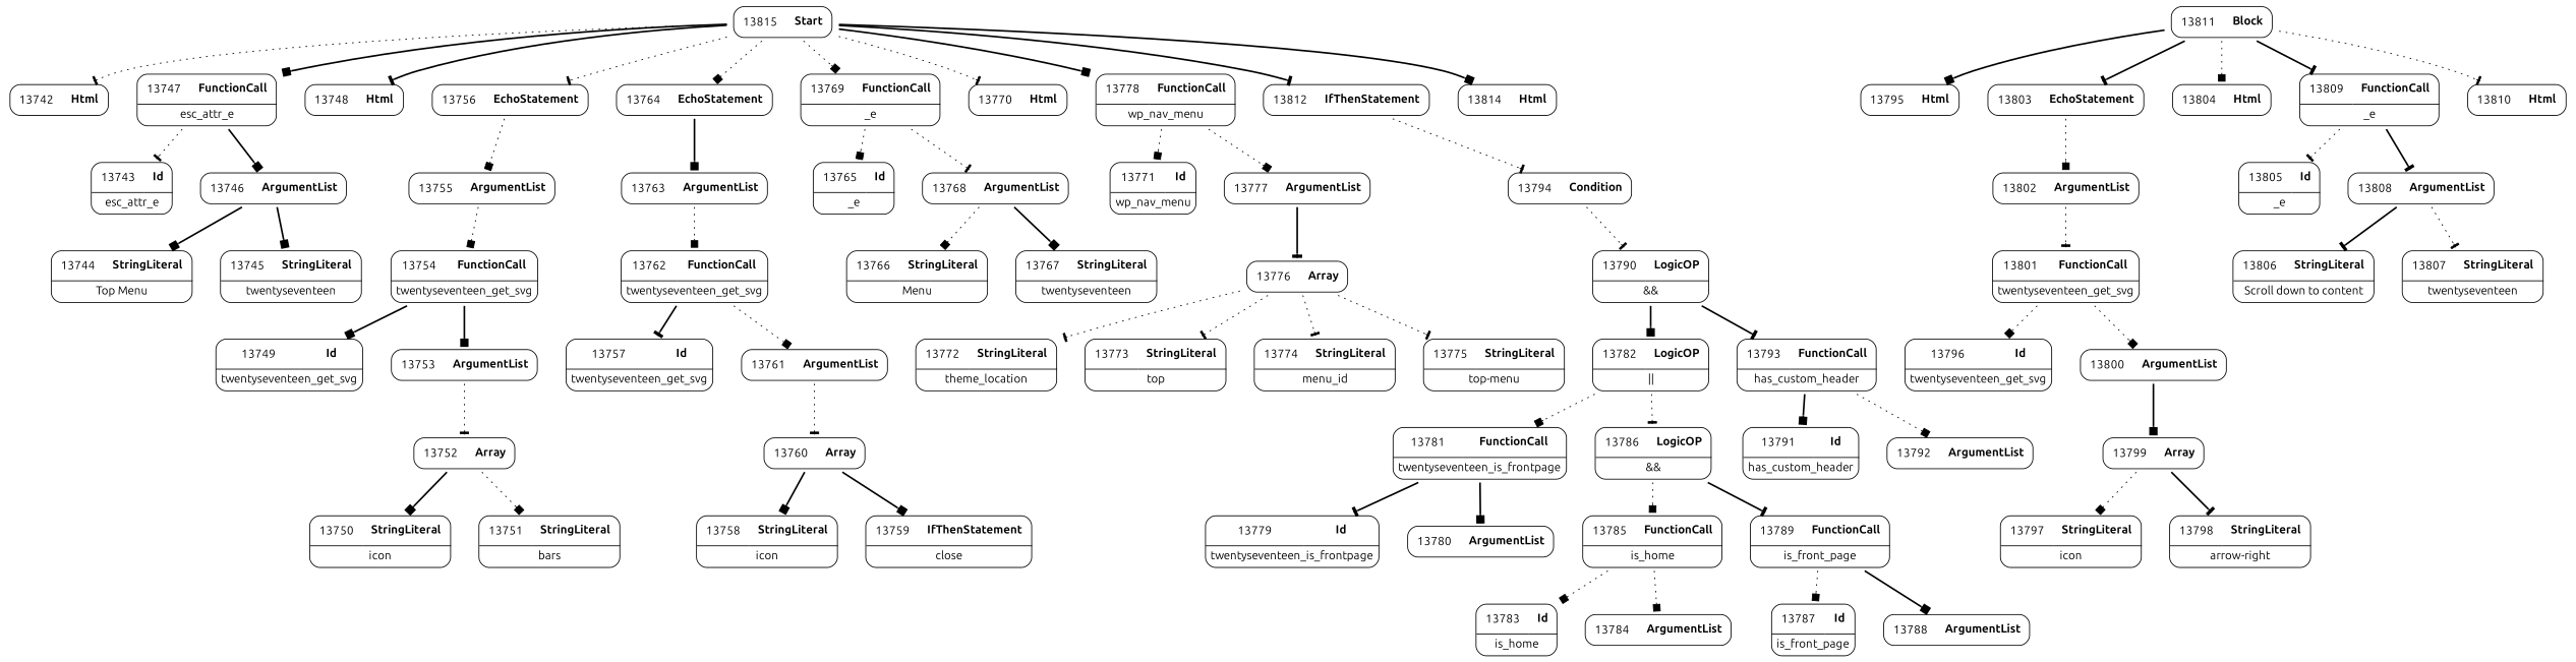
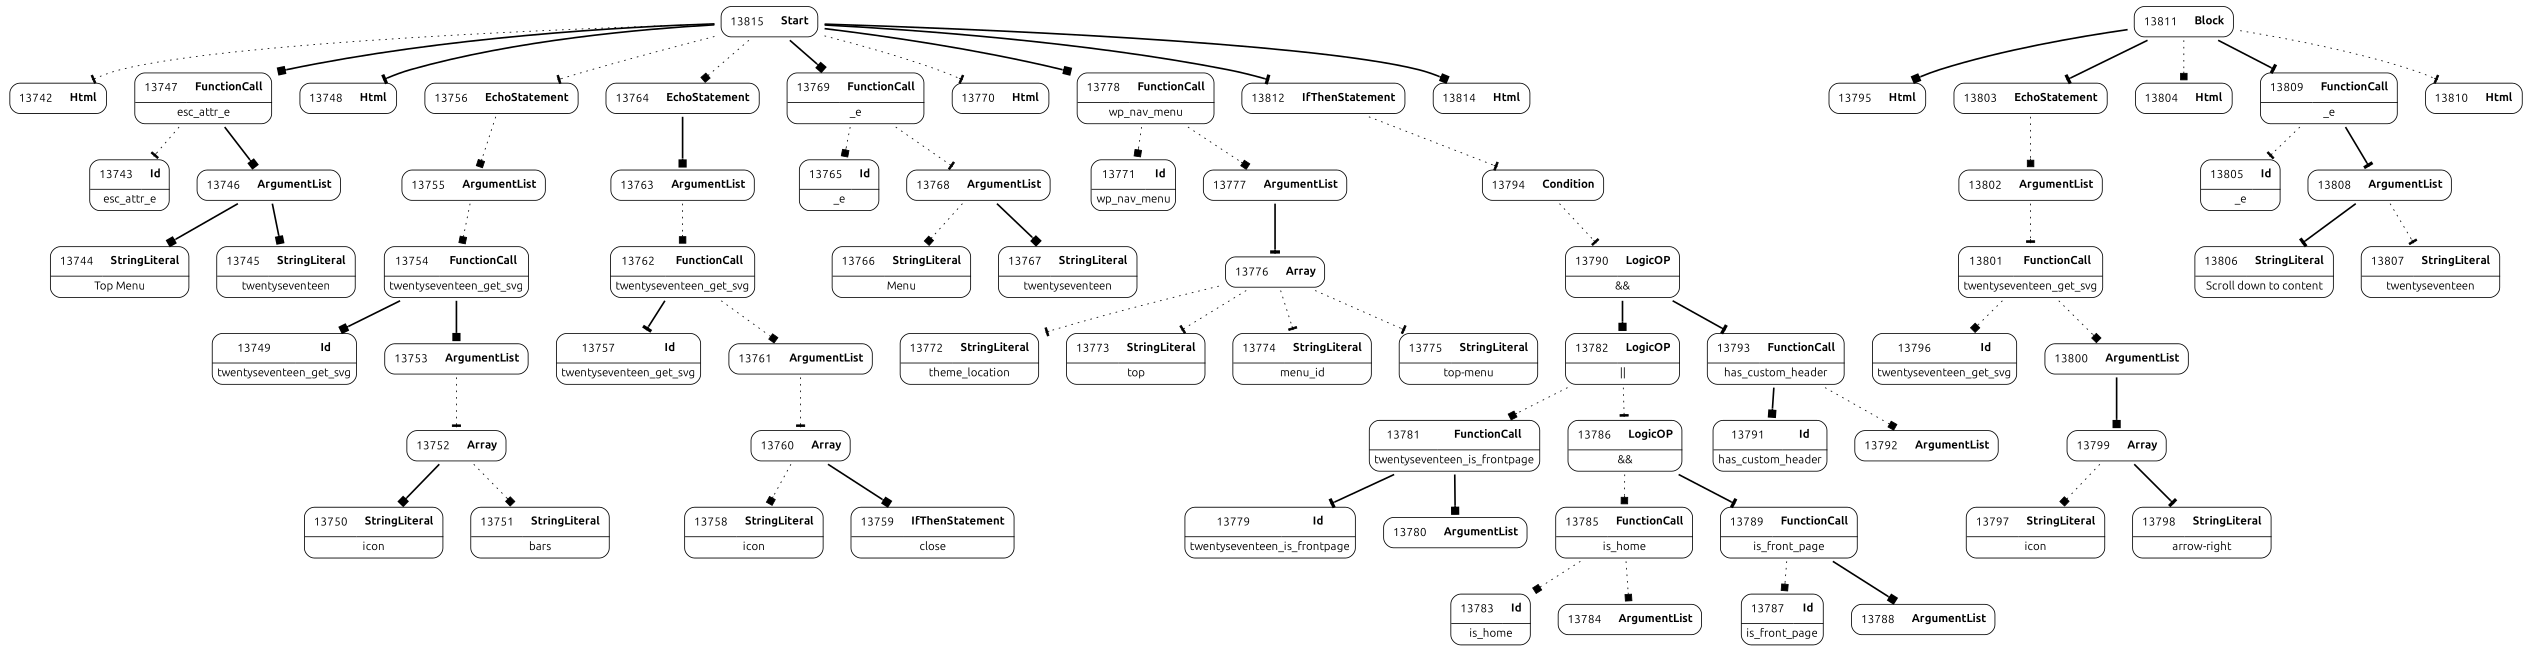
  digraph {
    fontname=Ubuntu
    node [fontname=Ubuntu shape=none]
    edge [arrowhead=box fontname=Ubuntu style=dotted weight=2]
    n1 [label=<<TABLE border='1' cellspacing='0' cellpadding='10' style='rounded' ><TR><TD border='0'>13742</TD><TD border='0'><B>Html</B></TD></TR></TABLE>>]
    n2 [label=<<TABLE border='1' cellspacing='0' cellpadding='10' style='rounded' ><TR><TD border='0'>13743</TD><TD border='0'><B>Id</B></TD></TR><HR/><TR><TD border='0' cellpadding='5' colspan='2'>esc_attr_e</TD></TR></TABLE>>]
    n3 [label=<<TABLE border='1' cellspacing='0' cellpadding='10' style='rounded' ><TR><TD border='0'>13744</TD><TD border='0'><B>StringLiteral</B></TD></TR><HR/><TR><TD border='0' cellpadding='5' colspan='2'>Top Menu</TD></TR></TABLE>>]
    n4 [label=<<TABLE border='1' cellspacing='0' cellpadding='10' style='rounded' ><TR><TD border='0'>13745</TD><TD border='0'><B>StringLiteral</B></TD></TR><HR/><TR><TD border='0' cellpadding='5' colspan='2'>twentyseventeen</TD></TR></TABLE>>]
    n5 [label=<<TABLE border='1' cellspacing='0' cellpadding='10' style='rounded' ><TR><TD border='0'>13746</TD><TD border='0'><B>ArgumentList</B></TD></TR></TABLE>>]
    n6 [label=<<TABLE border='1' cellspacing='0' cellpadding='10' style='rounded' ><TR><TD border='0'>13747</TD><TD border='0'><B>FunctionCall</B></TD></TR><HR/><TR><TD border='0' cellpadding='5' colspan='2'>esc_attr_e</TD></TR></TABLE>>]
    n7 [label=<<TABLE border='1' cellspacing='0' cellpadding='10' style='rounded' ><TR><TD border='0'>13748</TD><TD border='0'><B>Html</B></TD></TR></TABLE>>]
    n8 [label=<<TABLE border='1' cellspacing='0' cellpadding='10' style='rounded' ><TR><TD border='0'>13749</TD><TD border='0'><B>Id</B></TD></TR><HR/><TR><TD border='0' cellpadding='5' colspan='2'>twentyseventeen_get_svg</TD></TR></TABLE>>]
    n9 [label=<<TABLE border='1' cellspacing='0' cellpadding='10' style='rounded' ><TR><TD border='0'>13750</TD><TD border='0'><B>StringLiteral</B></TD></TR><HR/><TR><TD border='0' cellpadding='5' colspan='2'>icon</TD></TR></TABLE>>]
    n10 [label=<<TABLE border='1' cellspacing='0' cellpadding='10' style='rounded' ><TR><TD border='0'>13751</TD><TD border='0'><B>StringLiteral</B></TD></TR><HR/><TR><TD border='0' cellpadding='5' colspan='2'>bars</TD></TR></TABLE>>]
    n11 [label=<<TABLE border='1' cellspacing='0' cellpadding='10' style='rounded' ><TR><TD border='0'>13752</TD><TD border='0'><B>Array</B></TD></TR></TABLE>>]
    n12 [label=<<TABLE border='1' cellspacing='0' cellpadding='10' style='rounded' ><TR><TD border='0'>13753</TD><TD border='0'><B>ArgumentList</B></TD></TR></TABLE>>]
    n13 [label=<<TABLE border='1' cellspacing='0' cellpadding='10' style='rounded' ><TR><TD border='0'>13754</TD><TD border='0'><B>FunctionCall</B></TD></TR><HR/><TR><TD border='0' cellpadding='5' colspan='2'>twentyseventeen_get_svg</TD></TR></TABLE>>]
    n14 [label=<<TABLE border='1' cellspacing='0' cellpadding='10' style='rounded' ><TR><TD border='0'>13755</TD><TD border='0'><B>ArgumentList</B></TD></TR></TABLE>>]
    n15 [label=<<TABLE border='1' cellspacing='0' cellpadding='10' style='rounded' ><TR><TD border='0'>13756</TD><TD border='0'><B>EchoStatement</B></TD></TR></TABLE>>]
    n16 [label=<<TABLE border='1' cellspacing='0' cellpadding='10' style='rounded' ><TR><TD border='0'>13757</TD><TD border='0'><B>Id</B></TD></TR><HR/><TR><TD border='0' cellpadding='5' colspan='2'>twentyseventeen_get_svg</TD></TR></TABLE>>]
    n17 [label=<<TABLE border='1' cellspacing='0' cellpadding='10' style='rounded' ><TR><TD border='0'>13758</TD><TD border='0'><B>StringLiteral</B></TD></TR><HR/><TR><TD border='0' cellpadding='5' colspan='2'>icon</TD></TR></TABLE>>]
    n18 [label=<<TABLE border='1' cellspacing='0' cellpadding='10' style='rounded' ><TR><TD border='0'>13759</TD><TD border='0'><B>IfThenStatement</B></TD></TR><HR/><TR><TD border='0' cellpadding='5' colspan='2'>close</TD></TR></TABLE>>]
    n19 [label=<<TABLE border='1' cellspacing='0' cellpadding='10' style='rounded' ><TR><TD border='0'>13760</TD><TD border='0'><B>Array</B></TD></TR></TABLE>>]
    n20 [label=<<TABLE border='1' cellspacing='0' cellpadding='10' style='rounded' ><TR><TD border='0'>13761</TD><TD border='0'><B>ArgumentList</B></TD></TR></TABLE>>]
    n21 [label=<<TABLE border='1' cellspacing='0' cellpadding='10' style='rounded' ><TR><TD border='0'>13762</TD><TD border='0'><B>FunctionCall</B></TD></TR><HR/><TR><TD border='0' cellpadding='5' colspan='2'>twentyseventeen_get_svg</TD></TR></TABLE>>]
    n22 [label=<<TABLE border='1' cellspacing='0' cellpadding='10' style='rounded' ><TR><TD border='0'>13763</TD><TD border='0'><B>ArgumentList</B></TD></TR></TABLE>>]
    n23 [label=<<TABLE border='1' cellspacing='0' cellpadding='10' style='rounded' ><TR><TD border='0'>13764</TD><TD border='0'><B>EchoStatement</B></TD></TR></TABLE>>]
    n24 [label=<<TABLE border='1' cellspacing='0' cellpadding='10' style='rounded' ><TR><TD border='0'>13765</TD><TD border='0'><B>Id</B></TD></TR><HR/><TR><TD border='0' cellpadding='5' colspan='2'>_e</TD></TR></TABLE>>]
    n25 [label=<<TABLE border='1' cellspacing='0' cellpadding='10' style='rounded' ><TR><TD border='0'>13766</TD><TD border='0'><B>StringLiteral</B></TD></TR><HR/><TR><TD border='0' cellpadding='5' colspan='2'>Menu</TD></TR></TABLE>>]
    n26 [label=<<TABLE border='1' cellspacing='0' cellpadding='10' style='rounded' ><TR><TD border='0'>13767</TD><TD border='0'><B>StringLiteral</B></TD></TR><HR/><TR><TD border='0' cellpadding='5' colspan='2'>twentyseventeen</TD></TR></TABLE>>]
    n27 [label=<<TABLE border='1' cellspacing='0' cellpadding='10' style='rounded' ><TR><TD border='0'>13768</TD><TD border='0'><B>ArgumentList</B></TD></TR></TABLE>>]
    n28 [label=<<TABLE border='1' cellspacing='0' cellpadding='10' style='rounded' ><TR><TD border='0'>13769</TD><TD border='0'><B>FunctionCall</B></TD></TR><HR/><TR><TD border='0' cellpadding='5' colspan='2'>_e</TD></TR></TABLE>>]
    n29 [label=<<TABLE border='1' cellspacing='0' cellpadding='10' style='rounded' ><TR><TD border='0'>13770</TD><TD border='0'><B>Html</B></TD></TR></TABLE>>]
    n30 [label=<<TABLE border='1' cellspacing='0' cellpadding='10' style='rounded' ><TR><TD border='0'>13771</TD><TD border='0'><B>Id</B></TD></TR><HR/><TR><TD border='0' cellpadding='5' colspan='2'>wp_nav_menu</TD></TR></TABLE>>]
    n31 [label=<<TABLE border='1' cellspacing='0' cellpadding='10' style='rounded' ><TR><TD border='0'>13772</TD><TD border='0'><B>StringLiteral</B></TD></TR><HR/><TR><TD border='0' cellpadding='5' colspan='2'>theme_location</TD></TR></TABLE>>]
    n32 [label=<<TABLE border='1' cellspacing='0' cellpadding='10' style='rounded' ><TR><TD border='0'>13773</TD><TD border='0'><B>StringLiteral</B></TD></TR><HR/><TR><TD border='0' cellpadding='5' colspan='2'>top</TD></TR></TABLE>>]
    n33 [label=<<TABLE border='1' cellspacing='0' cellpadding='10' style='rounded' ><TR><TD border='0'>13774</TD><TD border='0'><B>StringLiteral</B></TD></TR><HR/><TR><TD border='0' cellpadding='5' colspan='2'>menu_id</TD></TR></TABLE>>]
    n34 [label=<<TABLE border='1' cellspacing='0' cellpadding='10' style='rounded' ><TR><TD border='0'>13775</TD><TD border='0'><B>StringLiteral</B></TD></TR><HR/><TR><TD border='0' cellpadding='5' colspan='2'>top-menu</TD></TR></TABLE>>]
    n35 [label=<<TABLE border='1' cellspacing='0' cellpadding='10' style='rounded' ><TR><TD border='0'>13776</TD><TD border='0'><B>Array</B></TD></TR></TABLE>>]
    n36 [label=<<TABLE border='1' cellspacing='0' cellpadding='10' style='rounded' ><TR><TD border='0'>13777</TD><TD border='0'><B>ArgumentList</B></TD></TR></TABLE>>]
    n37 [label=<<TABLE border='1' cellspacing='0' cellpadding='10' style='rounded' ><TR><TD border='0'>13778</TD><TD border='0'><B>FunctionCall</B></TD></TR><HR/><TR><TD border='0' cellpadding='5' colspan='2'>wp_nav_menu</TD></TR></TABLE>>]
    n38 [label=<<TABLE border='1' cellspacing='0' cellpadding='10' style='rounded' ><TR><TD border='0'>13779</TD><TD border='0'><B>Id</B></TD></TR><HR/><TR><TD border='0' cellpadding='5' colspan='2'>twentyseventeen_is_frontpage</TD></TR></TABLE>>]
    n39 [label=<<TABLE border='1' cellspacing='0' cellpadding='10' style='rounded' ><TR><TD border='0'>13780</TD><TD border='0'><B>ArgumentList</B></TD></TR></TABLE>>]
    n40 [label=<<TABLE border='1' cellspacing='0' cellpadding='10' style='rounded' ><TR><TD border='0'>13781</TD><TD border='0'><B>FunctionCall</B></TD></TR><HR/><TR><TD border='0' cellpadding='5' colspan='2'>twentyseventeen_is_frontpage</TD></TR></TABLE>>]
    n41 [label=<<TABLE border='1' cellspacing='0' cellpadding='10' style='rounded' ><TR><TD border='0'>13782</TD><TD border='0'><B>LogicOP</B></TD></TR><HR/><TR><TD border='0' cellpadding='5' colspan='2'>||</TD></TR></TABLE>>]
    n42 [label=<<TABLE border='1' cellspacing='0' cellpadding='10' style='rounded' ><TR><TD border='0'>13786</TD><TD border='0'><B>LogicOP</B></TD></TR><HR/><TR><TD border='0' cellpadding='5' colspan='2'>&amp;&amp;</TD></TR></TABLE>>]
    n43 [label=<<TABLE border='1' cellspacing='0' cellpadding='10' style='rounded' ><TR><TD border='0'>13785</TD><TD border='0'><B>FunctionCall</B></TD></TR><HR/><TR><TD border='0' cellpadding='5' colspan='2'>is_home</TD></TR></TABLE>>]
    n44 [label=<<TABLE border='1' cellspacing='0' cellpadding='10' style='rounded' ><TR><TD border='0'>13789</TD><TD border='0'><B>FunctionCall</B></TD></TR><HR/><TR><TD border='0' cellpadding='5' colspan='2'>is_front_page</TD></TR></TABLE>>]
    n45 [label=<<TABLE border='1' cellspacing='0' cellpadding='10' style='rounded' ><TR><TD border='0'>13783</TD><TD border='0'><B>Id</B></TD></TR><HR/><TR><TD border='0' cellpadding='5' colspan='2'>is_home</TD></TR></TABLE>>]
    n46 [label=<<TABLE border='1' cellspacing='0' cellpadding='10' style='rounded' ><TR><TD border='0'>13784</TD><TD border='0'><B>ArgumentList</B></TD></TR></TABLE>>]
    n47 [label=<<TABLE border='1' cellspacing='0' cellpadding='10' style='rounded' ><TR><TD border='0'>13787</TD><TD border='0'><B>Id</B></TD></TR><HR/><TR><TD border='0' cellpadding='5' colspan='2'>is_front_page</TD></TR></TABLE>>]
    n48 [label=<<TABLE border='1' cellspacing='0' cellpadding='10' style='rounded' ><TR><TD border='0'>13788</TD><TD border='0'><B>ArgumentList</B></TD></TR></TABLE>>]
    n49 [label=<<TABLE border='1' cellspacing='0' cellpadding='10' style='rounded' ><TR><TD border='0'>13790</TD><TD border='0'><B>LogicOP</B></TD></TR><HR/><TR><TD border='0' cellpadding='5' colspan='2'>&amp;&amp;</TD></TR></TABLE>>]
    n50 [label=<<TABLE border='1' cellspacing='0' cellpadding='10' style='rounded' ><TR><TD border='0'>13793</TD><TD border='0'><B>FunctionCall</B></TD></TR><HR/><TR><TD border='0' cellpadding='5' colspan='2'>has_custom_header</TD></TR></TABLE>>]
    n51 [label=<<TABLE border='1' cellspacing='0' cellpadding='10' style='rounded' ><TR><TD border='0'>13791</TD><TD border='0'><B>Id</B></TD></TR><HR/><TR><TD border='0' cellpadding='5' colspan='2'>has_custom_header</TD></TR></TABLE>>]
    n52 [label=<<TABLE border='1' cellspacing='0' cellpadding='10' style='rounded' ><TR><TD border='0'>13792</TD><TD border='0'><B>ArgumentList</B></TD></TR></TABLE>>]
    n53 [label=<<TABLE border='1' cellspacing='0' cellpadding='10' style='rounded' ><TR><TD border='0'>13794</TD><TD border='0'><B>Condition</B></TD></TR></TABLE>>]
    n54 [label=<<TABLE border='1' cellspacing='0' cellpadding='10' style='rounded' ><TR><TD border='0'>13795</TD><TD border='0'><B>Html</B></TD></TR></TABLE>>]
    n55 [label=<<TABLE border='1' cellspacing='0' cellpadding='10' style='rounded' ><TR><TD border='0'>13796</TD><TD border='0'><B>Id</B></TD></TR><HR/><TR><TD border='0' cellpadding='5' colspan='2'>twentyseventeen_get_svg</TD></TR></TABLE>>]
    n56 [label=<<TABLE border='1' cellspacing='0' cellpadding='10' style='rounded' ><TR><TD border='0'>13797</TD><TD border='0'><B>StringLiteral</B></TD></TR><HR/><TR><TD border='0' cellpadding='5' colspan='2'>icon</TD></TR></TABLE>>]
    n57 [label=<<TABLE border='1' cellspacing='0' cellpadding='10' style='rounded' ><TR><TD border='0'>13798</TD><TD border='0'><B>StringLiteral</B></TD></TR><HR/><TR><TD border='0' cellpadding='5' colspan='2'>arrow-right</TD></TR></TABLE>>]
    n58 [label=<<TABLE border='1' cellspacing='0' cellpadding='10' style='rounded' ><TR><TD border='0'>13799</TD><TD border='0'><B>Array</B></TD></TR></TABLE>>]
    n59 [label=<<TABLE border='1' cellspacing='0' cellpadding='10' style='rounded' ><TR><TD border='0'>13800</TD><TD border='0'><B>ArgumentList</B></TD></TR></TABLE>>]
    n60 [label=<<TABLE border='1' cellspacing='0' cellpadding='10' style='rounded' ><TR><TD border='0'>13801</TD><TD border='0'><B>FunctionCall</B></TD></TR><HR/><TR><TD border='0' cellpadding='5' colspan='2'>twentyseventeen_get_svg</TD></TR></TABLE>>]
    n61 [label=<<TABLE border='1' cellspacing='0' cellpadding='10' style='rounded' ><TR><TD border='0'>13802</TD><TD border='0'><B>ArgumentList</B></TD></TR></TABLE>>]
    n62 [label=<<TABLE border='1' cellspacing='0' cellpadding='10' style='rounded' ><TR><TD border='0'>13803</TD><TD border='0'><B>EchoStatement</B></TD></TR></TABLE>>]
    n63 [label=<<TABLE border='1' cellspacing='0' cellpadding='10' style='rounded' ><TR><TD border='0'>13804</TD><TD border='0'><B>Html</B></TD></TR></TABLE>>]
    n64 [label=<<TABLE border='1' cellspacing='0' cellpadding='10' style='rounded' ><TR><TD border='0'>13805</TD><TD border='0'><B>Id</B></TD></TR><HR/><TR><TD border='0' cellpadding='5' colspan='2'>_e</TD></TR></TABLE>>]
    n65 [label=<<TABLE border='1' cellspacing='0' cellpadding='10' style='rounded' ><TR><TD border='0'>13806</TD><TD border='0'><B>StringLiteral</B></TD></TR><HR/><TR><TD border='0' cellpadding='5' colspan='2'>Scroll down to content</TD></TR></TABLE>>]
    n66 [label=<<TABLE border='1' cellspacing='0' cellpadding='10' style='rounded' ><TR><TD border='0'>13807</TD><TD border='0'><B>StringLiteral</B></TD></TR><HR/><TR><TD border='0' cellpadding='5' colspan='2'>twentyseventeen</TD></TR></TABLE>>]
    n67 [label=<<TABLE border='1' cellspacing='0' cellpadding='10' style='rounded' ><TR><TD border='0'>13808</TD><TD border='0'><B>ArgumentList</B></TD></TR></TABLE>>]
    n68 [label=<<TABLE border='1' cellspacing='0' cellpadding='10' style='rounded' ><TR><TD border='0'>13809</TD><TD border='0'><B>FunctionCall</B></TD></TR><HR/><TR><TD border='0' cellpadding='5' colspan='2'>_e</TD></TR></TABLE>>]
    n69 [label=<<TABLE border='1' cellspacing='0' cellpadding='10' style='rounded' ><TR><TD border='0'>13810</TD><TD border='0'><B>Html</B></TD></TR></TABLE>>]
    n70 [label=<<TABLE border='1' cellspacing='0' cellpadding='10' style='rounded' ><TR><TD border='0'>13811</TD><TD border='0'><B>Block</B></TD></TR></TABLE>>]
    n71 [label=<<TABLE border='1' cellspacing='0' cellpadding='10' style='rounded' ><TR><TD border='0'>13812</TD><TD border='0'><B>IfThenStatement</B></TD></TR></TABLE>>]
    n72 [label=<<TABLE border='1' cellspacing='0' cellpadding='10' style='rounded' ><TR><TD border='0'>13814</TD><TD border='0'><B>Html</B></TD></TR></TABLE>>]
    n73 [label=<<TABLE border='1' cellspacing='0' cellpadding='10' style='rounded' ><TR><TD border='0'>13815</TD><TD border='0'><B>Start</B></TD></TR></TABLE>>]
    n5 -> n3 [style=bold]
    n5 -> n4 [style=bold]
    n6 -> n2 [arrowhead=tee]
    n6 -> n5 [style=bold]
    n11 -> n9 [style=bold]
    n11 -> n10
    n12 -> n11 [arrowhead=tee]
    n13 -> n8 [style=bold]
    n13 -> n12 [style=bold]
    n14 -> n13
    n15 -> n14
-   n19 -> n17 [style=bold]
+   n19 -> n17
    n19 -> n18 [style=bold]
    n20 -> n19 [arrowhead=tee]
    n21 -> n16 [arrowhead=tee style=bold]
    n21 -> n20
    n22 -> n21
    n23 -> n22 [style=bold]
    n27 -> n25
    n27 -> n26 [style=bold]
    n28 -> n24
    n28 -> n27 [arrowhead=tee]
    n35 -> n31 [arrowhead=tee]
    n35 -> n32 [arrowhead=tee]
    n35 -> n33 [arrowhead=tee]
    n35 -> n34 [arrowhead=tee]
    n36 -> n35 [arrowhead=tee style=bold]
    n37 -> n30
    n37 -> n36
    n40 -> n38 [arrowhead=tee style=bold]
    n40 -> n39 [style=bold]
    n41 -> n40
    n41 -> n42 [arrowhead=tee]
    n42 -> n43
    n42 -> n44 [arrowhead=tee style=bold]
    n43 -> n45
    n43 -> n46
    n44 -> n47
    n44 -> n48 [style=bold]
    n49 -> n41 [style=bold]
    n49 -> n50 [arrowhead=tee style=bold]
    n50 -> n51 [style=bold]
    n50 -> n52
    n53 -> n49 [arrowhead=tee]
    n58 -> n56
    n58 -> n57 [arrowhead=tee style=bold]
    n59 -> n58 [style=bold]
    n60 -> n55
    n60 -> n59
    n61 -> n60 [arrowhead=tee]
    n62 -> n61
    n67 -> n65 [arrowhead=tee style=bold]
    n67 -> n66 [arrowhead=tee]
    n68 -> n64 [arrowhead=tee]
    n68 -> n67 [arrowhead=tee style=bold]
    n70 -> n54 [style=bold]
    n70 -> n62 [arrowhead=tee style=bold]
    n70 -> n63
    n70 -> n68 [arrowhead=tee style=bold]
    n70 -> n69 [arrowhead=tee]
    n71 -> n53 [arrowhead=tee]
    n73 -> n1 [arrowhead=tee]
    n73 -> n6 [style=bold]
    n73 -> n7 [arrowhead=tee style=bold]
    n73 -> n15 [arrowhead=tee]
    n73 -> n23
-   n73 -> n28
+   n73 -> n28 [style=bold]
    n73 -> n29 [arrowhead=tee]
    n73 -> n37 [style=bold]
    n73 -> n71 [arrowhead=tee style=bold]
    n73 -> n72 [style=bold]
  }
